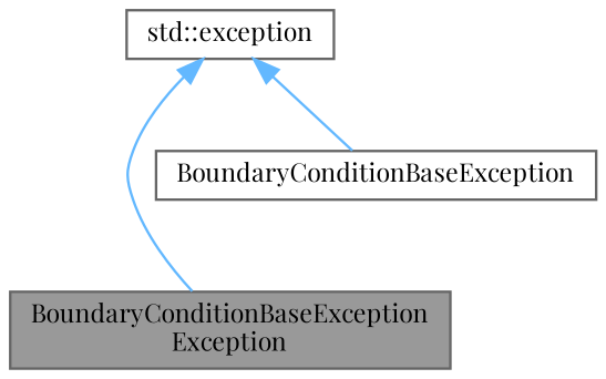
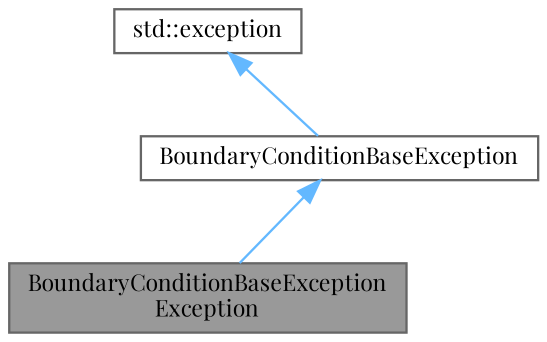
  digraph {
    fontname="Playfair Display"
    node [color=gray40 fillcolor=white fontname="Playfair Display" fontsize=10 shape=box style=filled]
    edge [color=steelblue1 dir=back fontname="Playfair Display" fontsize=10 labelfontname=Helvetica labelfontsize=10 style=solid]
    n1 [fillcolor=grey60 fontcolor=black height=0.2 label="BoundaryConditionBaseException\lException" width=0.4]
    n2 [height=0.2 label=BoundaryConditionBaseException width=0.4]
    n3 [height=0.2 label="std::exception" width=0.4]
-   n3 -> n1
+   n2 -> n1
    n3 -> n2
  }
